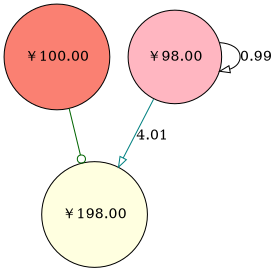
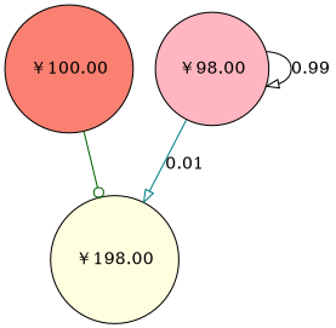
  digraph {
    node [shape=circle style=filled]
    edge [arrowhead=onormal]
    "￥100.00" [fillcolor=salmon]
    "￥198.00" [fillcolor=lightyellow]
    "￥98.00" [fillcolor=lightpink]
    "￥100.00" -> "￥198.00" [arrowhead=odot color=darkgreen]
-   "￥98.00" -> "￥198.00" [color=teal label=4.01]
+   "￥98.00" -> "￥198.00" [color=teal label=0.01]
    "￥98.00" -> "￥98.00" [color=black label=0.99]
  }
